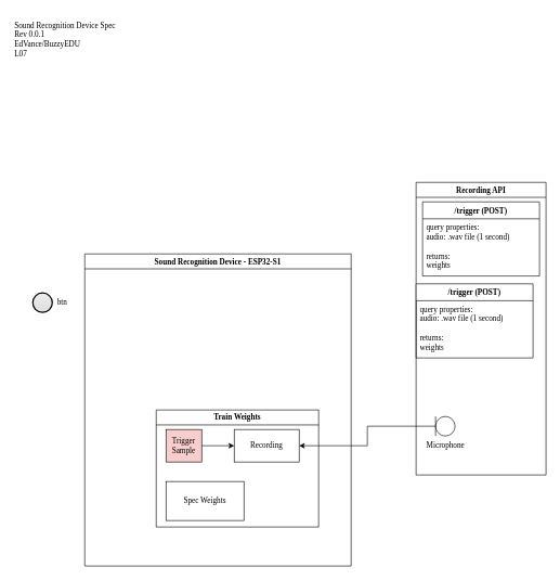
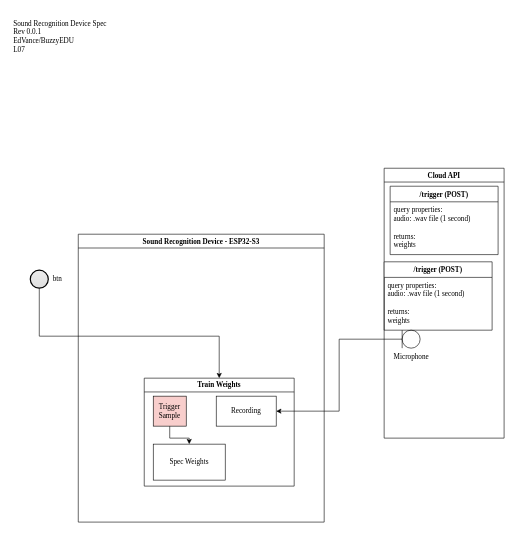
  <mxCell id="0" />
  <mxCell id="1" parent="0" />
  <mxCell id="2" style="edgeStyle=orthogonalEdgeStyle;rounded=0;orthogonalLoop=1;jettySize=auto;html=1;entryX=1;entryY=0.5;entryDx=0;entryDy=0;fontFamily=Lucida Console;" parent="1" source="3" target="8" edge="1"><mxGeometry relative="1" as="geometry" /></mxCell>
- <mxCell id="3" value="Microphone" style="verticalLabelPosition=bottom;shadow=0;dashed=0;align=center;html=1;verticalAlign=top;shape=mxgraph.electrical.radio.microphone_1;fontFamily=Lucida Console;" parent="1" vertex="1"><mxGeometry x="670" y="640" width="30" height="30" as="geometry" /></mxCell>
- <mxCell id="4" value="Sound Recognition Device - ESP32-S1" style="swimlane;whiteSpace=wrap;html=1;fontFamily=Lucida Console;" parent="1" vertex="1"><mxGeometry x="130" y="390" width="410" height="480" as="geometry" /></mxCell>
+ <mxCell id="3" value="Microphone" style="verticalLabelPosition=bottom;shadow=0;dashed=0;align=center;html=1;verticalAlign=top;shape=mxgraph.electrical.radio.microphone_1;fontFamily=Lucida Console;" parent="1" vertex="1"><mxGeometry x="670" y="550" width="30" height="30" as="geometry" /></mxCell>
+ <mxCell id="4" value="Sound Recognition Device - ESP32-S3" style="swimlane;whiteSpace=wrap;html=1;fontFamily=Lucida Console;" parent="1" vertex="1"><mxGeometry x="130" y="390" width="410" height="480" as="geometry" /></mxCell>
  <mxCell id="5" value="Train Weights" style="swimlane;whiteSpace=wrap;html=1;fontFamily=Lucida Console;" parent="4" vertex="1"><mxGeometry x="110" y="240" width="250" height="180" as="geometry" /></mxCell>
- <mxCell id="6" style="edgeStyle=orthogonalEdgeStyle;rounded=0;orthogonalLoop=1;jettySize=auto;html=1;entryX=0;entryY=0.5;entryDx=0;entryDy=0;fontFamily=Lucida Console;" parent="5" source="7" target="8" edge="1"><mxGeometry relative="1" as="geometry" /></mxCell>
+ <mxCell id="6" style="edgeStyle=orthogonalEdgeStyle;rounded=0;orthogonalLoop=1;jettySize=auto;html=1;fontFamily=Lucida Console;" parent="5" source="7" target="9" edge="1"><mxGeometry relative="1" as="geometry" /></mxCell>
  <mxCell id="7" value="Trigger Sample" style="html=1;whiteSpace=wrap;fontFamily=Lucida Console;fillColor=#f8cecc;" parent="5" vertex="1"><mxGeometry x="15" y="30" width="55" height="50" as="geometry" /></mxCell>
  <mxCell id="8" value="Recording" style="html=1;whiteSpace=wrap;fontFamily=Lucida Console;" parent="5" vertex="1"><mxGeometry x="120" y="30" width="100" height="50" as="geometry" /></mxCell>
  <mxCell id="9" value="Spec Weights" style="rounded=0;whiteSpace=wrap;html=1;fontFamily=Lucida Console;" parent="5" vertex="1"><mxGeometry x="15" y="110" width="120" height="60" as="geometry" /></mxCell>
- <mxCell id="10" value="Recording API" style="swimlane;whiteSpace=wrap;html=1;fontFamily=Lucida Console;" parent="1" vertex="1"><mxGeometry x="640" y="280" width="200" height="450" as="geometry" /></mxCell>
+ <mxCell id="10" value="Cloud API" style="swimlane;whiteSpace=wrap;html=1;fontFamily=Lucida Console;" parent="1" vertex="1"><mxGeometry x="640" y="280" width="200" height="450" as="geometry" /></mxCell>
  <mxCell id="11" value="/trigger (POST)" style="swimlane;fontStyle=1;align=center;verticalAlign=top;childLayout=stackLayout;horizontal=1;startSize=26;horizontalStack=0;resizeParent=1;resizeParentMax=0;resizeLast=0;collapsible=1;marginBottom=0;whiteSpace=wrap;html=1;fontFamily=Lucida Console;" parent="10" vertex="1"><mxGeometry x="10" y="30" width="180" height="114" as="geometry" /></mxCell>
  <mxCell id="12" value="&lt;div&gt;query properties:&lt;/div&gt;audio: .wav file (1 second)" style="text;strokeColor=none;fillColor=none;align=left;verticalAlign=top;spacingLeft=4;spacingRight=4;overflow=hidden;rotatable=0;points=[[0,0.5],[1,0.5]];portConstraint=eastwest;whiteSpace=wrap;html=1;fontFamily=Lucida Console;" parent="11" vertex="1"><mxGeometry y="26" width="180" height="44" as="geometry" /></mxCell>
  <mxCell id="13" value="&lt;div&gt;&lt;span style=&quot;background-color: transparent; color: light-dark(rgb(0, 0, 0), rgb(255, 255, 255));&quot;&gt;returns:&lt;/span&gt;&lt;/div&gt;&lt;div&gt;&lt;span style=&quot;background-color: transparent; color: light-dark(rgb(0, 0, 0), rgb(255, 255, 255));&quot;&gt;weights&lt;/span&gt;&lt;/div&gt;" style="text;strokeColor=none;fillColor=none;align=left;verticalAlign=top;spacingLeft=4;spacingRight=4;overflow=hidden;rotatable=0;points=[[0,0.5],[1,0.5]];portConstraint=eastwest;whiteSpace=wrap;html=1;fontFamily=Lucida Console;" parent="11" vertex="1"><mxGeometry y="70" width="180" height="44" as="geometry" /></mxCell>
  <mxCell id="14" value="/trigger (POST)" style="swimlane;fontStyle=1;align=center;verticalAlign=top;childLayout=stackLayout;horizontal=1;startSize=26;horizontalStack=0;resizeParent=1;resizeParentMax=0;resizeLast=0;collapsible=1;marginBottom=0;whiteSpace=wrap;html=1;fontFamily=Lucida Console;" vertex="1" parent="10"><mxGeometry y="156" width="180" height="114" as="geometry" /></mxCell>
  <mxCell id="15" value="&lt;div&gt;query properties:&lt;/div&gt;audio: .wav file (1 second)" style="text;strokeColor=none;fillColor=none;align=left;verticalAlign=top;spacingLeft=4;spacingRight=4;overflow=hidden;rotatable=0;points=[[0,0.5],[1,0.5]];portConstraint=eastwest;whiteSpace=wrap;html=1;fontFamily=Lucida Console;" vertex="1" parent="14"><mxGeometry y="26" width="180" height="44" as="geometry" /></mxCell>
  <mxCell id="16" value="&lt;div&gt;&lt;span style=&quot;background-color: transparent; color: light-dark(rgb(0, 0, 0), rgb(255, 255, 255));&quot;&gt;returns:&lt;/span&gt;&lt;/div&gt;&lt;div&gt;&lt;span style=&quot;background-color: transparent; color: light-dark(rgb(0, 0, 0), rgb(255, 255, 255));&quot;&gt;weights&lt;/span&gt;&lt;/div&gt;" style="text;strokeColor=none;fillColor=none;align=left;verticalAlign=top;spacingLeft=4;spacingRight=4;overflow=hidden;rotatable=0;points=[[0,0.5],[1,0.5]];portConstraint=eastwest;whiteSpace=wrap;html=1;fontFamily=Lucida Console;" vertex="1" parent="14"><mxGeometry y="70" width="180" height="44" as="geometry" /></mxCell>
+ <mxCell id="17" style="edgeStyle=orthogonalEdgeStyle;rounded=0;orthogonalLoop=1;jettySize=auto;html=1;fontFamily=Lucida Console;" parent="1" source="18" target="5" edge="1"><mxGeometry relative="1" as="geometry"><Array as="points"><mxPoint x="65" y="560" /></Array></mxGeometry></mxCell>
  <mxCell id="18" value="btn" style="html=1;shadow=0;dashed=0;shape=mxgraph.bootstrap.radioButton2;labelPosition=right;verticalLabelPosition=middle;align=center;verticalAlign=middle;gradientColor=#DEDEDE;fillColor=#EDEDED;checked=0;spacing=5;checkedFill=#0085FC;checkedStroke=#ffffff;sketch=0;strokeWidth=2;fontFamily=Lucida Console;" parent="1" vertex="1"><mxGeometry x="50" y="450" width="30" height="30" as="geometry" /></mxCell>
  <mxCell id="19" value="Sound Recognition Device Spec&amp;nbsp;&lt;div&gt;Rev 0.0.1&lt;/div&gt;&lt;div&gt;EdVance/BuzzyEDU&lt;/div&gt;&lt;div&gt;L07&lt;/div&gt;" style="text;html=1;align=left;verticalAlign=middle;whiteSpace=wrap;rounded=0;fontFamily=Lucida Console;labelPosition=center;verticalLabelPosition=middle;" vertex="1" parent="1"><mxGeometry x="20" width="230" height="80" as="geometry" y="20" /></mxCell>
